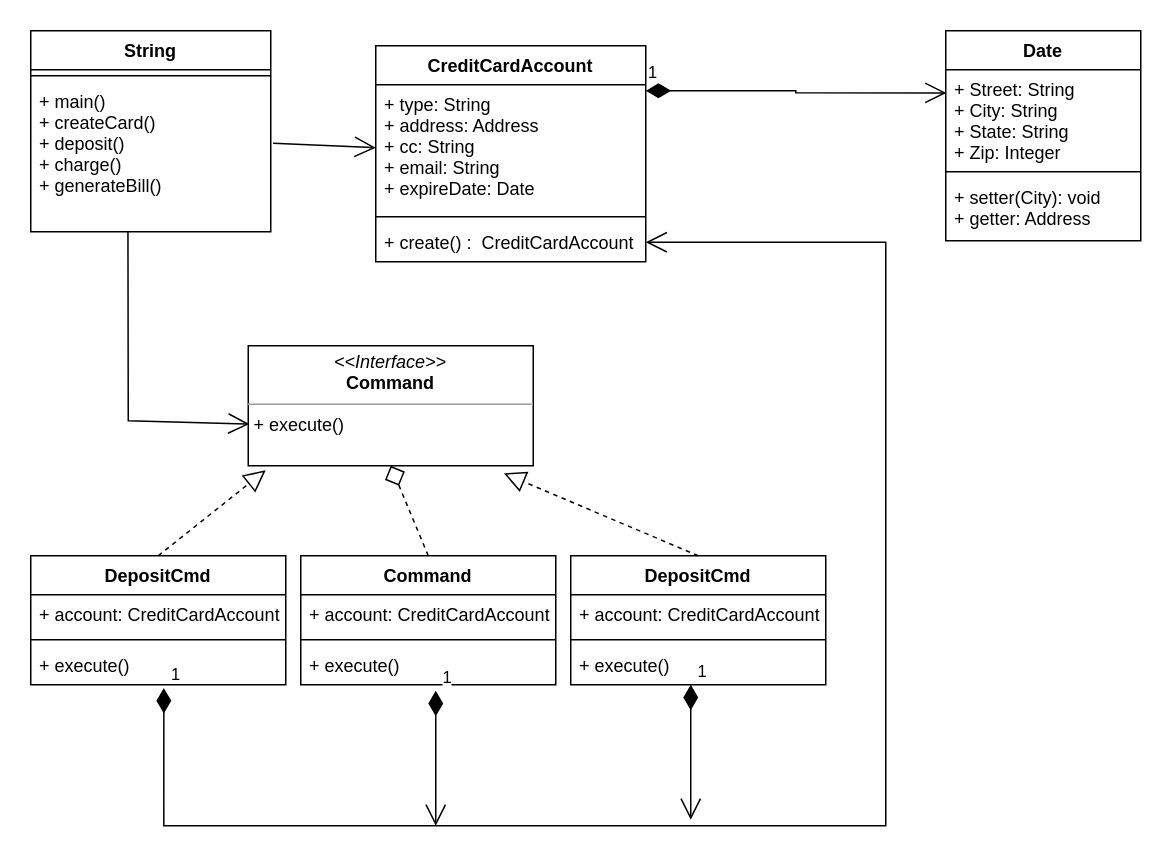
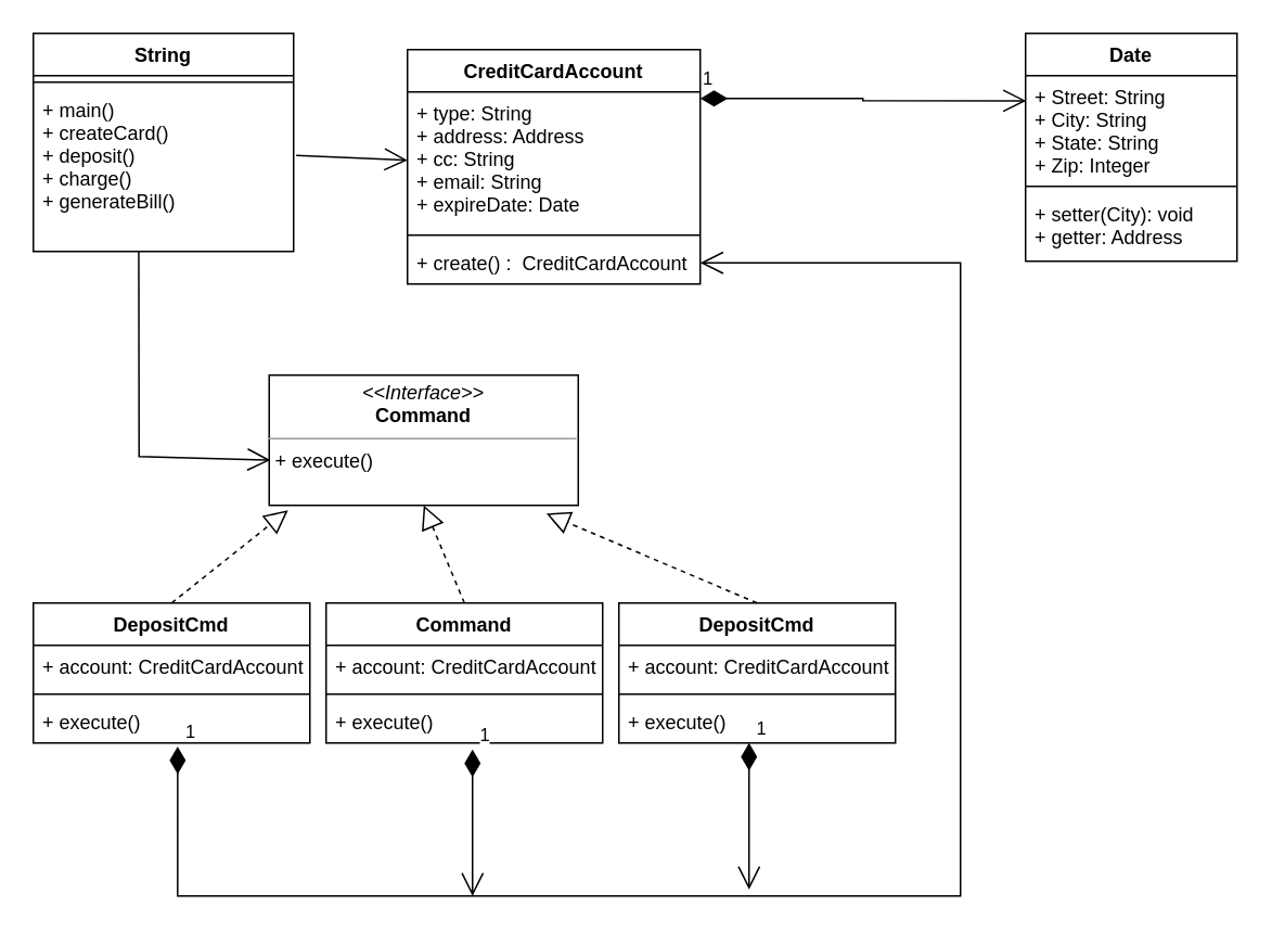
  <mxCell id="0" />
  <mxCell id="1" parent="0" />
  <mxCell id="2" value="String" style="swimlane;fontStyle=1;align=center;verticalAlign=top;childLayout=stackLayout;horizontal=1;startSize=26;horizontalStack=0;resizeParent=1;resizeParentMax=0;resizeLast=0;collapsible=1;marginBottom=0;" vertex="1" parent="1"><mxGeometry x="20" y="20" width="160" height="134" as="geometry" /></mxCell>
  <mxCell id="3" value="" style="line;strokeWidth=1;fillColor=none;align=left;verticalAlign=middle;spacingTop=-1;spacingLeft=3;spacingRight=3;rotatable=0;labelPosition=right;points=[];portConstraint=eastwest;" vertex="1" parent="2"><mxGeometry y="26" width="160" height="8" as="geometry" /></mxCell>
  <mxCell id="4" value="+ main()&#10;+ createCard()&#10;+ deposit()&#10;+ charge()&#10;+ generateBill()" style="text;strokeColor=none;fillColor=none;align=left;verticalAlign=top;spacingLeft=4;spacingRight=4;overflow=hidden;rotatable=0;points=[[0,0.5],[1,0.5]];portConstraint=eastwest;" vertex="1" parent="2"><mxGeometry y="34" width="160" height="100" as="geometry" /></mxCell>
  <mxCell id="5" value="CreditCardAccount" style="swimlane;fontStyle=1;align=center;verticalAlign=top;childLayout=stackLayout;horizontal=1;startSize=26;horizontalStack=0;resizeParent=1;resizeParentMax=0;resizeLast=0;collapsible=1;marginBottom=0;" vertex="1" parent="1"><mxGeometry x="250" y="30" width="180" height="144" as="geometry" /></mxCell>
  <mxCell id="6" value="+ type: String&#10;+ address: Address&#10;+ cc: String&#10;+ email: String&#10;+ expireDate: Date" style="text;strokeColor=none;fillColor=none;align=left;verticalAlign=top;spacingLeft=4;spacingRight=4;overflow=hidden;rotatable=0;points=[[0,0.5],[1,0.5]];portConstraint=eastwest;" vertex="1" parent="5"><mxGeometry y="26" width="180" height="84" as="geometry" /></mxCell>
  <mxCell id="7" value="" style="line;strokeWidth=1;fillColor=none;align=left;verticalAlign=middle;spacingTop=-1;spacingLeft=3;spacingRight=3;rotatable=0;labelPosition=right;points=[];portConstraint=eastwest;" vertex="1" parent="5"><mxGeometry y="110" width="180" height="8" as="geometry" /></mxCell>
  <mxCell id="8" value="+ create() :  CreditCardAccount" style="text;strokeColor=none;fillColor=none;align=left;verticalAlign=top;spacingLeft=4;spacingRight=4;overflow=hidden;rotatable=0;points=[[0,0.5],[1,0.5]];portConstraint=eastwest;" vertex="1" parent="5"><mxGeometry y="118" width="180" height="26" as="geometry" /></mxCell>
  <mxCell id="9" value="&lt;p style=&quot;margin:0px;margin-top:4px;text-align:center;&quot;&gt;&lt;i&gt;&amp;lt;&amp;lt;Interface&amp;gt;&amp;gt;&lt;/i&gt;&lt;br&gt;&lt;b&gt;Command&lt;/b&gt;&lt;/p&gt;&lt;hr size=&quot;1&quot;&gt;&lt;p style=&quot;margin:0px;margin-left:4px;&quot;&gt;+ execute()&lt;/p&gt;" style="verticalAlign=top;align=left;overflow=fill;fontSize=12;fontFamily=Helvetica;html=1;" vertex="1" parent="1"><mxGeometry x="165" y="230" width="190" height="80" as="geometry" /></mxCell>
  <mxCell id="10" value="DepositCmd" style="swimlane;fontStyle=1;align=center;verticalAlign=top;childLayout=stackLayout;horizontal=1;startSize=26;horizontalStack=0;resizeParent=1;resizeParentMax=0;resizeLast=0;collapsible=1;marginBottom=0;" vertex="1" parent="1"><mxGeometry x="20" y="370" width="170" height="86" as="geometry" /></mxCell>
  <mxCell id="11" value="+ account: CreditCardAccount" style="text;strokeColor=none;fillColor=none;align=left;verticalAlign=top;spacingLeft=4;spacingRight=4;overflow=hidden;rotatable=0;points=[[0,0.5],[1,0.5]];portConstraint=eastwest;" vertex="1" parent="10"><mxGeometry y="26" width="170" height="26" as="geometry" /></mxCell>
  <mxCell id="12" value="" style="line;strokeWidth=1;fillColor=none;align=left;verticalAlign=middle;spacingTop=-1;spacingLeft=3;spacingRight=3;rotatable=0;labelPosition=right;points=[];portConstraint=eastwest;" vertex="1" parent="10"><mxGeometry y="52" width="170" height="8" as="geometry" /></mxCell>
  <mxCell id="13" value="+ execute()" style="text;strokeColor=none;fillColor=none;align=left;verticalAlign=top;spacingLeft=4;spacingRight=4;overflow=hidden;rotatable=0;points=[[0,0.5],[1,0.5]];portConstraint=eastwest;" vertex="1" parent="10"><mxGeometry y="60" width="170" height="26" as="geometry" /></mxCell>
  <mxCell id="14" value="Command" style="swimlane;fontStyle=1;align=center;verticalAlign=top;childLayout=stackLayout;horizontal=1;startSize=26;horizontalStack=0;resizeParent=1;resizeParentMax=0;resizeLast=0;collapsible=1;marginBottom=0;" vertex="1" parent="1"><mxGeometry x="200" y="370" width="170" height="86" as="geometry" /></mxCell>
  <mxCell id="15" value="+ account: CreditCardAccount" style="text;strokeColor=none;fillColor=none;align=left;verticalAlign=top;spacingLeft=4;spacingRight=4;overflow=hidden;rotatable=0;points=[[0,0.5],[1,0.5]];portConstraint=eastwest;" vertex="1" parent="14"><mxGeometry y="26" width="170" height="26" as="geometry" /></mxCell>
  <mxCell id="16" value="" style="line;strokeWidth=1;fillColor=none;align=left;verticalAlign=middle;spacingTop=-1;spacingLeft=3;spacingRight=3;rotatable=0;labelPosition=right;points=[];portConstraint=eastwest;" vertex="1" parent="14"><mxGeometry y="52" width="170" height="8" as="geometry" /></mxCell>
  <mxCell id="17" value="+ execute()" style="text;strokeColor=none;fillColor=none;align=left;verticalAlign=top;spacingLeft=4;spacingRight=4;overflow=hidden;rotatable=0;points=[[0,0.5],[1,0.5]];portConstraint=eastwest;" vertex="1" parent="14"><mxGeometry y="60" width="170" height="26" as="geometry" /></mxCell>
  <mxCell id="18" value="DepositCmd" style="swimlane;fontStyle=1;align=center;verticalAlign=top;childLayout=stackLayout;horizontal=1;startSize=26;horizontalStack=0;resizeParent=1;resizeParentMax=0;resizeLast=0;collapsible=1;marginBottom=0;" vertex="1" parent="1"><mxGeometry x="380" y="370" width="170" height="86" as="geometry" /></mxCell>
  <mxCell id="19" value="+ account: CreditCardAccount" style="text;strokeColor=none;fillColor=none;align=left;verticalAlign=top;spacingLeft=4;spacingRight=4;overflow=hidden;rotatable=0;points=[[0,0.5],[1,0.5]];portConstraint=eastwest;" vertex="1" parent="18"><mxGeometry y="26" width="170" height="26" as="geometry" /></mxCell>
  <mxCell id="20" value="" style="line;strokeWidth=1;fillColor=none;align=left;verticalAlign=middle;spacingTop=-1;spacingLeft=3;spacingRight=3;rotatable=0;labelPosition=right;points=[];portConstraint=eastwest;" vertex="1" parent="18"><mxGeometry y="52" width="170" height="8" as="geometry" /></mxCell>
  <mxCell id="21" value="+ execute()" style="text;strokeColor=none;fillColor=none;align=left;verticalAlign=top;spacingLeft=4;spacingRight=4;overflow=hidden;rotatable=0;points=[[0,0.5],[1,0.5]];portConstraint=eastwest;" vertex="1" parent="18"><mxGeometry y="60" width="170" height="26" as="geometry" /></mxCell>
  <mxCell id="22" value="Date" style="swimlane;fontStyle=1;align=center;verticalAlign=top;childLayout=stackLayout;horizontal=1;startSize=26;horizontalStack=0;resizeParent=1;resizeParentMax=0;resizeLast=0;collapsible=1;marginBottom=0;" vertex="1" parent="1"><mxGeometry x="630" y="20" width="130" height="140" as="geometry" /></mxCell>
  <mxCell id="23" value="+ Street: String&#10;+ City: String&#10;+ State: String&#10;+ Zip: Integer&#10; " style="text;strokeColor=none;fillColor=none;align=left;verticalAlign=top;spacingLeft=4;spacingRight=4;overflow=hidden;rotatable=0;points=[[0,0.5],[1,0.5]];portConstraint=eastwest;" vertex="1" parent="22"><mxGeometry y="26" width="130" height="64" as="geometry" /></mxCell>
  <mxCell id="24" value="" style="line;strokeWidth=1;fillColor=none;align=left;verticalAlign=middle;spacingTop=-1;spacingLeft=3;spacingRight=3;rotatable=0;labelPosition=right;points=[];portConstraint=eastwest;" vertex="1" parent="22"><mxGeometry y="90" width="130" height="8" as="geometry" /></mxCell>
  <mxCell id="25" value="+ setter(City): void &#10;+ getter: Address" style="text;strokeColor=none;fillColor=none;align=left;verticalAlign=top;spacingLeft=4;spacingRight=4;overflow=hidden;rotatable=0;points=[[0,0.5],[1,0.5]];portConstraint=eastwest;" vertex="1" parent="22"><mxGeometry y="98" width="130" height="42" as="geometry" /></mxCell>
  <mxCell id="26" value="" style="endArrow=block;dashed=1;endFill=0;endSize=12;html=1;rounded=0;exitX=0.5;exitY=0;exitDx=0;exitDy=0;entryX=0.061;entryY=1.038;entryDx=0;entryDy=0;entryPerimeter=0;" edge="1" parent="1" source="10" target="9"><mxGeometry width="160" relative="1" as="geometry"><mxPoint x="300" y="240" as="sourcePoint" /><mxPoint x="460" y="240" as="targetPoint" /></mxGeometry></mxCell>
- <mxCell id="27" value="" style="endArrow=diamond;dashed=1;endFill=0;endSize=12;html=1;rounded=0;exitX=0.5;exitY=0;exitDx=0;exitDy=0;entryX=0.5;entryY=1;entryDx=0;entryDy=0;" edge="1" parent="1" source="14" target="9"><mxGeometry width="160" relative="1" as="geometry"><mxPoint x="300" y="240" as="sourcePoint" /><mxPoint x="460" y="240" as="targetPoint" /></mxGeometry></mxCell>
+ <mxCell id="27" value="" style="endArrow=block;dashed=1;endFill=0;endSize=12;html=1;rounded=0;exitX=0.5;exitY=0;exitDx=0;exitDy=0;entryX=0.5;entryY=1;entryDx=0;entryDy=0;" edge="1" parent="1" source="14" target="9"><mxGeometry width="160" relative="1" as="geometry"><mxPoint x="300" y="240" as="sourcePoint" /><mxPoint x="460" y="240" as="targetPoint" /></mxGeometry></mxCell>
  <mxCell id="28" value="" style="endArrow=block;dashed=1;endFill=0;endSize=12;html=1;rounded=0;exitX=0.5;exitY=0;exitDx=0;exitDy=0;entryX=0.897;entryY=1.063;entryDx=0;entryDy=0;entryPerimeter=0;" edge="1" parent="1" source="18" target="9"><mxGeometry width="160" relative="1" as="geometry"><mxPoint x="300" y="240" as="sourcePoint" /><mxPoint x="460" y="240" as="targetPoint" /></mxGeometry></mxCell>
  <mxCell id="29" value="" style="endArrow=open;endFill=1;endSize=12;html=1;rounded=0;exitX=1.01;exitY=0.41;exitDx=0;exitDy=0;exitPerimeter=0;entryX=0;entryY=0.5;entryDx=0;entryDy=0;" edge="1" parent="1" source="4" target="6"><mxGeometry width="160" relative="1" as="geometry"><mxPoint x="300" y="240" as="sourcePoint" /><mxPoint x="460" y="240" as="targetPoint" /></mxGeometry></mxCell>
  <mxCell id="30" value="1" style="endArrow=open;html=1;endSize=12;startArrow=diamondThin;startSize=14;startFill=1;edgeStyle=orthogonalEdgeStyle;align=left;verticalAlign=bottom;rounded=0;entryX=0.003;entryY=0.241;entryDx=0;entryDy=0;entryPerimeter=0;exitX=1;exitY=0.048;exitDx=0;exitDy=0;exitPerimeter=0;" edge="1" parent="1" source="6" target="23"><mxGeometry x="-1" y="3" relative="1" as="geometry"><mxPoint x="450" y="60" as="sourcePoint" /><mxPoint x="610" y="60" as="targetPoint" /></mxGeometry></mxCell>
  <mxCell id="31" value="1" style="endArrow=open;html=1;endSize=12;startArrow=diamondThin;startSize=14;startFill=1;edgeStyle=orthogonalEdgeStyle;align=left;verticalAlign=bottom;rounded=0;exitX=0.522;exitY=1.085;exitDx=0;exitDy=0;exitPerimeter=0;entryX=1;entryY=0.5;entryDx=0;entryDy=0;" edge="1" parent="1" source="13" target="8"><mxGeometry x="-1" y="3" relative="1" as="geometry"><mxPoint x="300" y="360" as="sourcePoint" /><mxPoint x="650" y="250" as="targetPoint" /><Array as="points"><mxPoint x="109" y="550" /><mxPoint x="590" y="550" /><mxPoint x="590" y="161" /></Array></mxGeometry></mxCell>
  <mxCell id="32" value="1" style="endArrow=open;html=1;endSize=12;startArrow=diamondThin;startSize=14;startFill=1;align=left;verticalAlign=bottom;rounded=0;" edge="1" parent="1"><mxGeometry x="-1" y="3" relative="1" as="geometry"><mxPoint x="290" y="460" as="sourcePoint" /><mxPoint x="290" y="550" as="targetPoint" /></mxGeometry></mxCell>
  <mxCell id="33" value="1" style="endArrow=open;html=1;endSize=12;startArrow=diamondThin;startSize=14;startFill=1;align=left;verticalAlign=bottom;rounded=0;" edge="1" parent="1"><mxGeometry x="-1" y="3" relative="1" as="geometry"><mxPoint x="460" y="456" as="sourcePoint" /><mxPoint x="460" y="546" as="targetPoint" /></mxGeometry></mxCell>
  <mxCell id="34" value="" style="endArrow=open;endFill=1;endSize=12;html=1;rounded=0;exitX=0.405;exitY=1.002;exitDx=0;exitDy=0;exitPerimeter=0;entryX=0.004;entryY=0.653;entryDx=0;entryDy=0;entryPerimeter=0;" edge="1" parent="1" source="4" target="9"><mxGeometry width="160" relative="1" as="geometry"><mxPoint x="300" y="280" as="sourcePoint" /><mxPoint x="460" y="280" as="targetPoint" /><Array as="points"><mxPoint x="85" y="280" /></Array></mxGeometry></mxCell>
